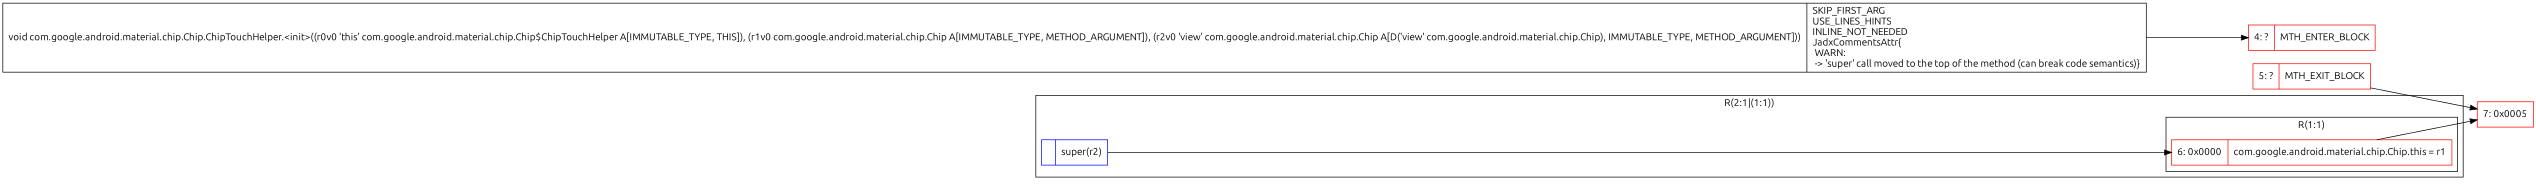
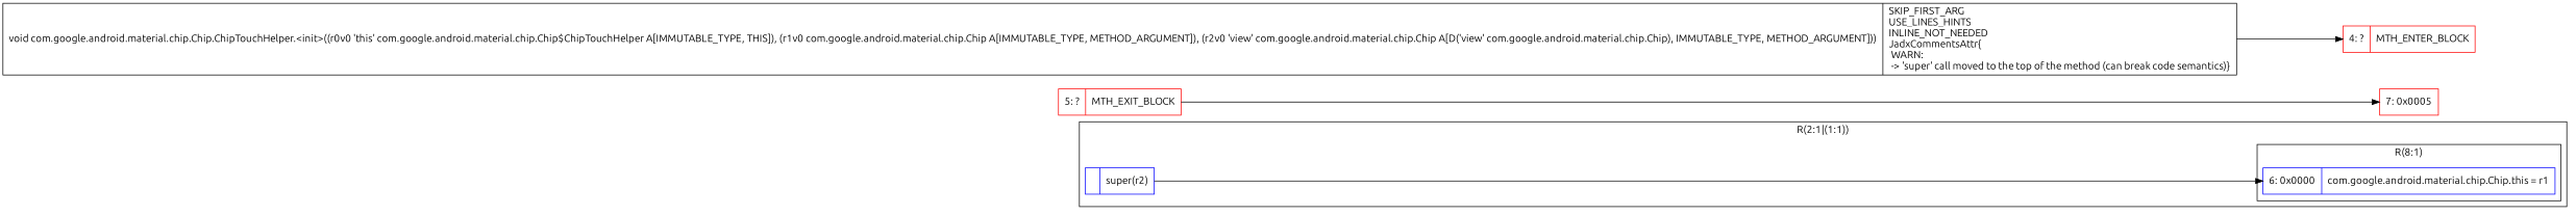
  digraph {
    fontname=Ubuntu
    rankdir=LR
    node [color=red fontname=Ubuntu shape=record]
    edge [fontname=Ubuntu]
-   n1 [label="{6\:\ 0x0000|com.google.android.material.chip.Chip.this = r1\l}"]
+   n1 [color=blue label="{6\:\ 0x0000|com.google.android.material.chip.Chip.this = r1\l}"]
    n2 [color=blue label="{|super(r2)\l}"]
    n3 [label="{7\:\ 0x0005}"]
    n4 [label="{4\:\ ?|MTH_ENTER_BLOCK\l}"]
    n5 [label="{5\:\ ?|MTH_EXIT_BLOCK\l}"]
    n6 [label="{void com.google.android.material.chip.Chip.ChipTouchHelper.\<init\>((r0v0 'this' com.google.android.material.chip.Chip$ChipTouchHelper A[IMMUTABLE_TYPE, THIS]), (r1v0 com.google.android.material.chip.Chip A[IMMUTABLE_TYPE, METHOD_ARGUMENT]), (r2v0 'view' com.google.android.material.chip.Chip A[D('view' com.google.android.material.chip.Chip), IMMUTABLE_TYPE, METHOD_ARGUMENT]))  | SKIP_FIRST_ARG\lUSE_LINES_HINTS\lINLINE_NOT_NEEDED\lJadxCommentsAttr\{\l WARN: \l \-\> 'super' call moved to the top of the method (can break code semantics)\}\l}" color=""]
    subgraph cluster_1 {
      label="R(2:1|(1:1))"
      n2
      subgraph cluster_2 {
-       label="R(1:1)"
+       label="R(8:1)"
        n1
      }
    }
-   n1 -> n3
    n2 -> n1
    n5 -> n3
    n6 -> n4
  }
